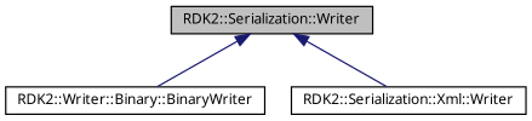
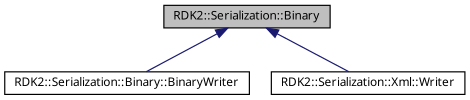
  digraph {
    node [color=black fillcolor=white fontname="FreeSans.ttf" fontsize=10 shape=record style=filled]
    edge [color=midnightblue dir=back fontname="FreeSans.ttf" fontsize=10 labelfontname="FreeSans.ttf" labelfontsize=10 style=solid]
-   n1 [fillcolor=grey75 fontcolor=black height=0.2 label="RDK2::Serialization::Writer" width=0.4]
-   n2 [height=0.2 label="RDK2::Writer::Binary::BinaryWriter" width=0.4]
+   n1 [fillcolor=grey75 fontcolor=black height=0.2 label="RDK2::Serialization::Binary" width=0.4]
+   n2 [height=0.2 label="RDK2::Serialization::Binary::BinaryWriter" width=0.4]
    n3 [height=0.2 label="RDK2::Serialization::Xml::Writer" width=0.4]
    n1 -> n2
    n1 -> n3
  }
